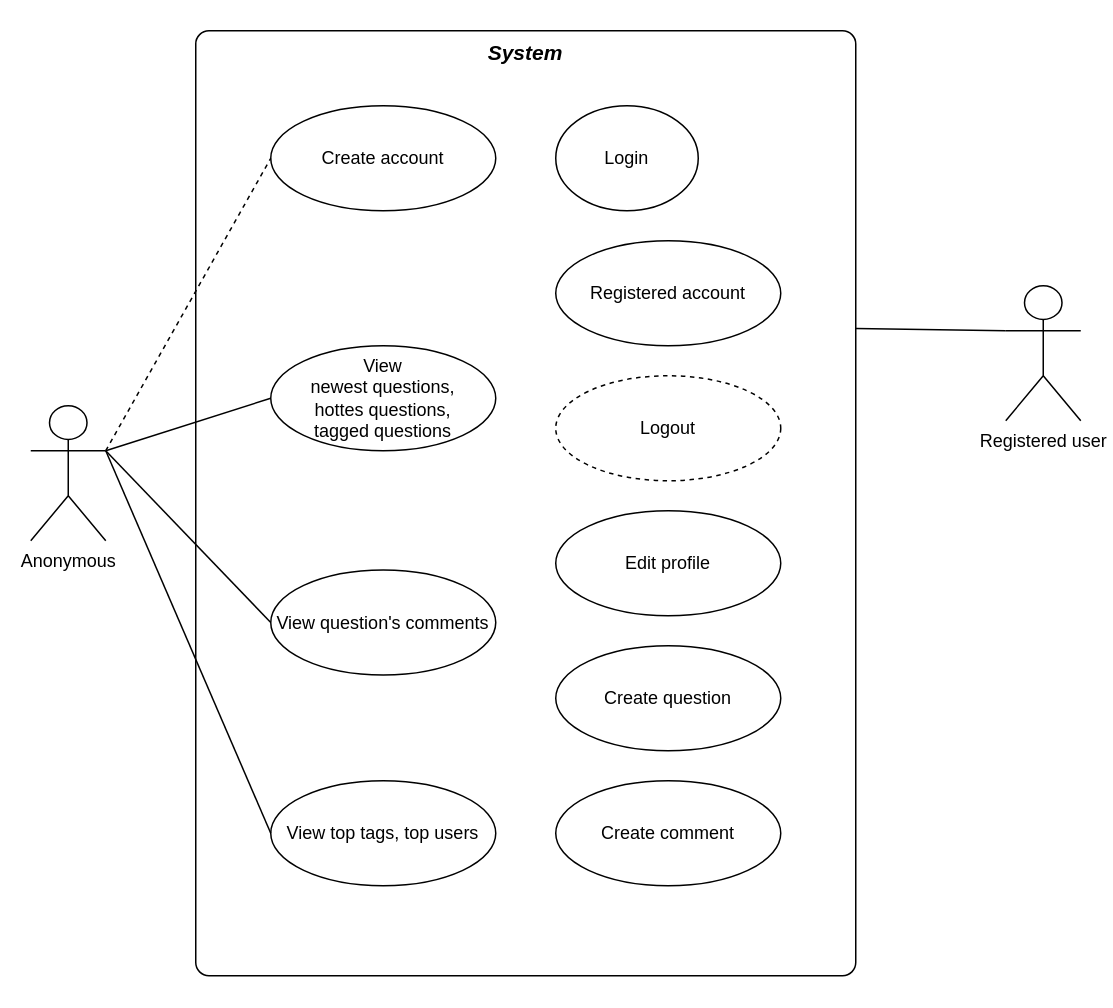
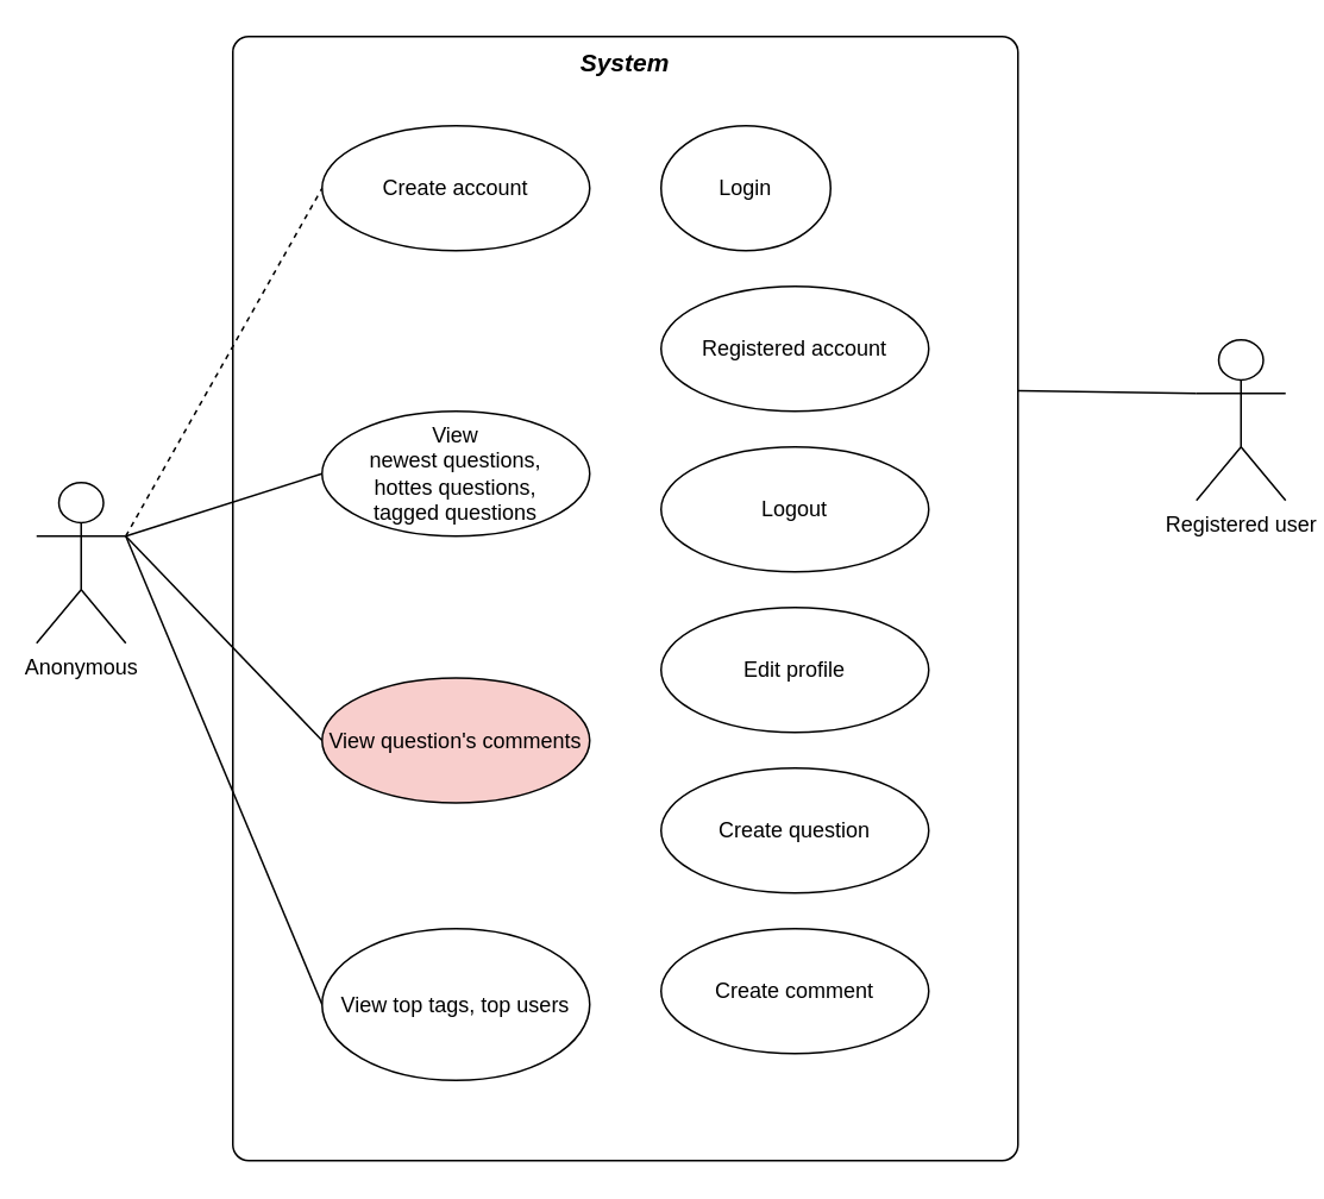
  <mxCell id="0" />
  <mxCell id="1" parent="0" />
  <mxCell id="2" value="" style="rounded=1;whiteSpace=wrap;html=1;arcSize=2;" vertex="1" parent="1"><mxGeometry x="130" y="20" width="440" height="630" as="geometry" /></mxCell>
  <mxCell id="3" value="&lt;b&gt;&lt;font style=&quot;font-size: 14px&quot;&gt;System&lt;/font&gt;&lt;/b&gt;" style="text;html=1;strokeColor=none;fillColor=none;align=center;verticalAlign=middle;whiteSpace=wrap;rounded=0;fontStyle=2" vertex="1" parent="1"><mxGeometry x="130" y="20" width="440" height="30" as="geometry" /></mxCell>
  <mxCell id="4" value="Registered user" style="shape=umlActor;verticalLabelPosition=bottom;verticalAlign=top;html=1;outlineConnect=0;" vertex="1" parent="1"><mxGeometry x="670" y="190" width="50" height="90" as="geometry" /></mxCell>
  <mxCell id="5" value="Anonymous" style="shape=umlActor;verticalLabelPosition=bottom;verticalAlign=top;html=1;outlineConnect=0;" vertex="1" parent="1"><mxGeometry x="20" y="270" width="50" height="90" as="geometry" /></mxCell>
  <mxCell id="6" value="Create account" style="ellipse;whiteSpace=wrap;html=1;" vertex="1" parent="1"><mxGeometry x="180" y="70" width="150" height="70" as="geometry" /></mxCell>
  <mxCell id="7" value="Login" style="ellipse;whiteSpace=wrap;html=1;" vertex="1" parent="1"><mxGeometry x="370" y="70" width="95" height="70" as="geometry" /></mxCell>
  <mxCell id="8" value="Registered account" style="ellipse;whiteSpace=wrap;html=1;" vertex="1" parent="1"><mxGeometry x="370" y="160" width="150" height="70" as="geometry" /></mxCell>
- <mxCell id="9" value="Logout" style="ellipse;whiteSpace=wrap;html=1;dashed=1;" vertex="1" parent="1"><mxGeometry x="370" y="250" width="150" height="70" as="geometry" /></mxCell>
+ <mxCell id="9" value="Logout" style="ellipse;whiteSpace=wrap;html=1;" vertex="1" parent="1"><mxGeometry x="370" y="250" width="150" height="70" as="geometry" /></mxCell>
  <mxCell id="10" value="Edit profile" style="ellipse;whiteSpace=wrap;html=1;" vertex="1" parent="1"><mxGeometry x="370" y="340" width="150" height="70" as="geometry" /></mxCell>
  <mxCell id="11" value="Create question&lt;span style=&quot;color: rgba(0 , 0 , 0 , 0) ; font-family: monospace ; font-size: 0px&quot;&gt;%3CmxGraphModel%3E%3Croot%3E%3CmxCell%20id%3D%220%22%2F%3E%3CmxCell%20id%3D%221%22%20parent%3D%220%22%2F%3E%3CmxCell%20id%3D%222%22%20value%3D%22Edit%20profile%22%20style%3D%22ellipse%3BwhiteSpace%3Dwrap%3Bhtml%3D1%3B%22%20vertex%3D%221%22%20parent%3D%221%22%3E%3CmxGeometry%20x%3D%22430%22%20y%3D%22510%22%20width%3D%22150%22%20height%3D%2270%22%20as%3D%22geometry%22%2F%3E%3C%2FmxCell%3E%3C%2Froot%3E%3C%2FmxGraphModel%3E&lt;/span&gt;" style="ellipse;whiteSpace=wrap;html=1;" vertex="1" parent="1"><mxGeometry x="370" y="430" width="150" height="70" as="geometry" /></mxCell>
  <mxCell id="12" value="Create comment" style="ellipse;whiteSpace=wrap;html=1;" vertex="1" parent="1"><mxGeometry x="370" y="520" width="150" height="70" as="geometry" /></mxCell>
  <mxCell id="13" value="View &lt;br&gt;newest questions, &lt;br&gt;hottes questions, &lt;br&gt;tagged questions" style="ellipse;whiteSpace=wrap;html=1;" vertex="1" parent="1"><mxGeometry x="180" y="230" width="150" height="70" as="geometry" /></mxCell>
- <mxCell id="14" value="View question's comments" style="ellipse;whiteSpace=wrap;html=1;" vertex="1" parent="1"><mxGeometry x="180" y="379.5" width="150" height="70" as="geometry" /></mxCell>
- <mxCell id="15" value="View top tags, top users" style="ellipse;whiteSpace=wrap;html=1;" vertex="1" parent="1"><mxGeometry x="180" y="520" width="150" height="70" as="geometry" /></mxCell>
+ <mxCell id="14" value="View question's comments" style="ellipse;whiteSpace=wrap;html=1;fillColor=#f8cecc;" vertex="1" parent="1"><mxGeometry x="180" y="379.5" width="150" height="70" as="geometry" /></mxCell>
+ <mxCell id="15" value="View top tags, top users" style="ellipse;whiteSpace=wrap;html=1;" vertex="1" parent="1"><mxGeometry x="180" y="520" width="150" height="85" as="geometry" /></mxCell>
  <mxCell id="16" value="" style="endArrow=none;html=1;exitX=1;exitY=0.333;exitDx=0;exitDy=0;exitPerimeter=0;entryX=0;entryY=0.5;entryDx=0;entryDy=0;dashed=1;" edge="1" parent="1" source="5" target="6"><mxGeometry width="50" height="50" relative="1" as="geometry"><mxPoint x="60" y="490" as="sourcePoint" /><mxPoint x="110" y="440" as="targetPoint" /></mxGeometry></mxCell>
  <mxCell id="17" value="" style="endArrow=none;html=1;exitX=1;exitY=0.333;exitDx=0;exitDy=0;exitPerimeter=0;entryX=0;entryY=0.5;entryDx=0;entryDy=0;" edge="1" parent="1" source="5" target="13"><mxGeometry width="50" height="50" relative="1" as="geometry"><mxPoint x="30" y="500" as="sourcePoint" /><mxPoint x="80" y="450" as="targetPoint" /></mxGeometry></mxCell>
  <mxCell id="18" value="" style="endArrow=none;html=1;entryX=0;entryY=0.5;entryDx=0;entryDy=0;" edge="1" parent="1" target="14"><mxGeometry width="50" height="50" relative="1" as="geometry"><mxPoint x="70" y="300" as="sourcePoint" /><mxPoint x="70" y="440" as="targetPoint" /></mxGeometry></mxCell>
  <mxCell id="19" value="" style="endArrow=none;html=1;entryX=0;entryY=0.5;entryDx=0;entryDy=0;" edge="1" parent="1" target="15"><mxGeometry width="50" height="50" relative="1" as="geometry"><mxPoint x="70" y="300" as="sourcePoint" /><mxPoint x="60" y="440" as="targetPoint" /></mxGeometry></mxCell>
  <mxCell id="20" value="" style="endArrow=none;html=1;exitX=0;exitY=0.333;exitDx=0;exitDy=0;exitPerimeter=0;entryX=1;entryY=0.315;entryDx=0;entryDy=0;entryPerimeter=0;" edge="1" parent="1" source="4" target="2"><mxGeometry width="50" height="50" relative="1" as="geometry"><mxPoint x="620" y="440" as="sourcePoint" /><mxPoint x="573" y="201" as="targetPoint" /></mxGeometry></mxCell>
